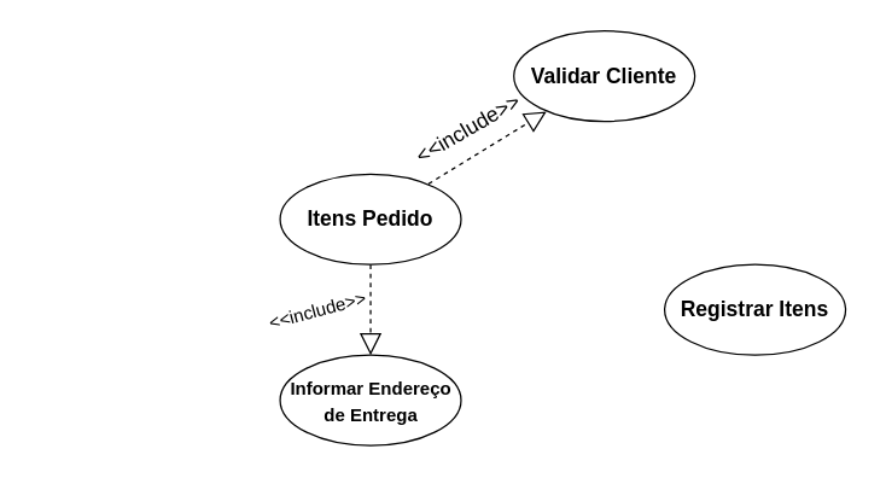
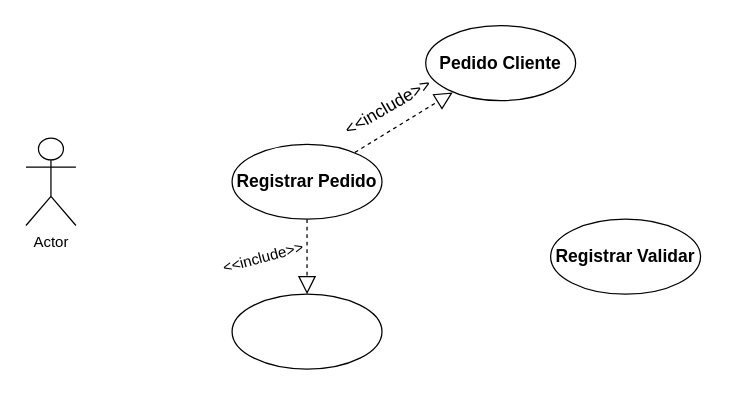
  <mxCell id="0" />
  <mxCell id="1" parent="0" />
+ <mxCell id="2" value="Actor" style="shape=umlActor;verticalLabelPosition=bottom;verticalAlign=top;html=1;outlineConnect=0;fillColor=default;fontStyle=0" vertex="1" parent="1"><mxGeometry x="20" y="110" width="40" height="70" as="geometry" /></mxCell>
  <mxCell id="3" value="" style="ellipse;whiteSpace=wrap;html=1;verticalAlign=top;fontStyle=0;" vertex="1" parent="1"><mxGeometry x="185" y="115" width="120" height="60" as="geometry" /></mxCell>
- <mxCell id="4" value="Itens Pedido" style="text;html=1;strokeColor=none;fillColor=none;align=center;verticalAlign=middle;whiteSpace=wrap;rounded=0;fontStyle=1;fontSize=14;" vertex="1" parent="1"><mxGeometry x="180" y="121.5" width="130" height="47" as="geometry" /></mxCell>
+ <mxCell id="4" value="Registrar Pedido" style="text;html=1;strokeColor=none;fillColor=none;align=center;verticalAlign=middle;whiteSpace=wrap;rounded=0;fontStyle=1;fontSize=14;" vertex="1" parent="1"><mxGeometry x="180" y="121.5" width="130" height="47" as="geometry" /></mxCell>
  <mxCell id="5" value="" style="ellipse;whiteSpace=wrap;html=1;verticalAlign=top;fontStyle=0;" vertex="1" parent="1"><mxGeometry x="340" y="20" width="120" height="60" as="geometry" /></mxCell>
- <mxCell id="6" value="Validar Cliente" style="text;html=1;strokeColor=none;fillColor=none;align=center;verticalAlign=middle;whiteSpace=wrap;rounded=0;fontStyle=1;fontSize=14;" vertex="1" parent="1"><mxGeometry x="335" y="26.5" width="130" height="47" as="geometry" /></mxCell>
+ <mxCell id="6" value="Pedido Cliente" style="text;html=1;strokeColor=none;fillColor=none;align=center;verticalAlign=middle;whiteSpace=wrap;rounded=0;fontStyle=1;fontSize=14;" vertex="1" parent="1"><mxGeometry x="335" y="26.5" width="130" height="47" as="geometry" /></mxCell>
  <mxCell id="7" value="&amp;lt;&amp;lt;include&amp;gt;&amp;gt;" style="text;html=1;strokeColor=none;fillColor=none;align=center;verticalAlign=middle;whiteSpace=wrap;rounded=0;fontSize=14;rotation=-30;" vertex="1" parent="1"><mxGeometry x="280" y="70" width="60" height="30" as="geometry" /></mxCell>
  <mxCell id="8" value="" style="endArrow=block;dashed=1;endFill=0;endSize=12;html=1;rounded=0;fontSize=14;" edge="1" parent="1" source="4" target="6"><mxGeometry width="160" relative="1" as="geometry"><mxPoint x="280" y="150" as="sourcePoint" /><mxPoint x="370" y="70" as="targetPoint" /></mxGeometry></mxCell>
  <mxCell id="9" value="" style="ellipse;whiteSpace=wrap;html=1;verticalAlign=top;fontStyle=0;" vertex="1" parent="1"><mxGeometry x="440" y="175" width="120" height="60" as="geometry" /></mxCell>
- <mxCell id="10" value="Registrar Itens" style="text;html=1;strokeColor=none;fillColor=none;align=center;verticalAlign=middle;whiteSpace=wrap;rounded=0;fontStyle=1;fontSize=14;" vertex="1" parent="1"><mxGeometry x="435" y="181.5" width="130" height="47" as="geometry" /></mxCell>
+ <mxCell id="10" value="Registrar Validar" style="text;html=1;strokeColor=none;fillColor=none;align=center;verticalAlign=middle;whiteSpace=wrap;rounded=0;fontStyle=1;fontSize=14;" vertex="1" parent="1"><mxGeometry x="435" y="181.5" width="130" height="47" as="geometry" /></mxCell>
  <mxCell id="11" value="" style="ellipse;whiteSpace=wrap;html=1;verticalAlign=top;fontStyle=0;" vertex="1" parent="1"><mxGeometry x="185" y="235" width="120" height="60" as="geometry" /></mxCell>
- <mxCell id="12" value="&lt;font style=&quot;font-size: 12px;&quot;&gt;Informar Endereço de Entrega&lt;/font&gt;" style="text;html=1;strokeColor=none;fillColor=none;align=center;verticalAlign=middle;whiteSpace=wrap;rounded=0;fontStyle=1;fontSize=14;" vertex="1" parent="1"><mxGeometry x="187.5" y="241.5" width="115" height="47" as="geometry" /></mxCell>
  <mxCell id="13" value="" style="endArrow=block;dashed=1;endFill=0;endSize=12;html=1;rounded=0;fontSize=14;exitX=0.5;exitY=1;exitDx=0;exitDy=0;entryX=0.5;entryY=0;entryDx=0;entryDy=0;" edge="1" parent="1" source="3" target="11"><mxGeometry width="160" relative="1" as="geometry"><mxPoint x="240.002" y="216.5" as="sourcePoint" /><mxPoint x="318.318" y="168.5" as="targetPoint" /></mxGeometry></mxCell>
  <mxCell id="14" value="&lt;font style=&quot;font-size: 12px;&quot;&gt;&amp;lt;&amp;lt;include&amp;gt;&amp;gt;&lt;/font&gt;" style="text;html=1;strokeColor=none;fillColor=none;align=center;verticalAlign=middle;whiteSpace=wrap;rounded=0;fontSize=14;rotation=-15;" vertex="1" parent="1"><mxGeometry x="180" y="191.5" width="60" height="27" as="geometry" /></mxCell>
